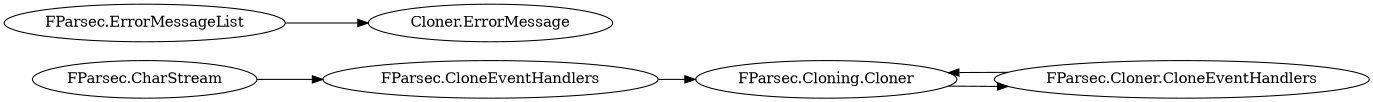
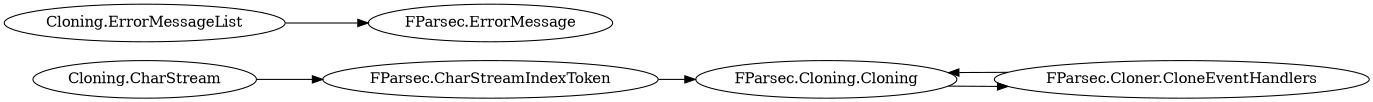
  digraph {
    fontsize=10
    rankdir=LR
-   "FParsec.CharStreamIndexToken" [label="FParsec.CloneEventHandlers"]
-   "FParsec.CharStream"
-   "FParsec.Cloning.Cloner"
+   "FParsec.CharStreamIndexToken"
+   "FParsec.CharStream" [label="Cloning.CharStream"]
+   "FParsec.Cloning.Cloner" [label="FParsec.Cloning.Cloning"]
    n4 [label="FParsec.Cloner.CloneEventHandlers"]
-   "FParsec.ErrorMessageList"
-   "FParsec.ErrorMessage" [label="Cloner.ErrorMessage"]
+   "FParsec.ErrorMessageList" [label="Cloning.ErrorMessageList"]
+   "FParsec.ErrorMessage"
    subgraph sub_1 {
      rank=none
      "FParsec.CharStreamIndexToken"
    }
    subgraph sub_2 {
      rank=none
      "FParsec.CharStream"
    }
    subgraph sub_3 {
      rank=none
      "FParsec.Cloning.Cloner"
    }
    subgraph sub_4 {
      rank=none
      n4
    }
    subgraph sub_5 {
      rank=none
      "FParsec.ErrorMessageList"
    }
    subgraph sub_6 {
      rank=none
      "FParsec.ErrorMessage"
    }
    "FParsec.CharStreamIndexToken" -> "FParsec.Cloning.Cloner"
    "FParsec.CharStream" -> "FParsec.CharStreamIndexToken"
    "FParsec.Cloning.Cloner" -> n4
    n4 -> "FParsec.Cloning.Cloner"
    "FParsec.ErrorMessageList" -> "FParsec.ErrorMessage"
  }
